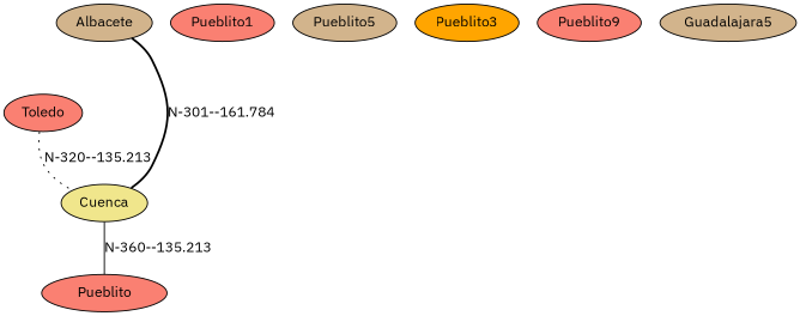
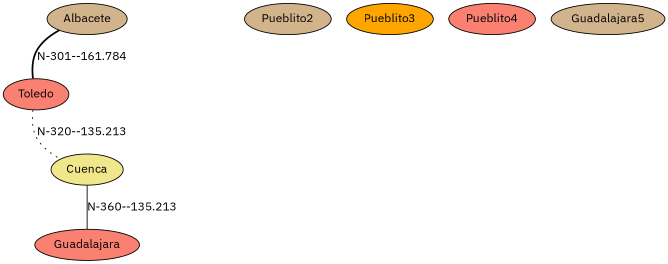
  strict graph {
    fontname="IBM Plex Sans"
    node [fillcolor=salmon fontname="IBM Plex Sans" style=filled]
    edge [fontname="IBM Plex Sans"]
    n1 [label=Toledo]
    n2 [fillcolor=khaki label=Cuenca]
-   n3 [label=Pueblito]
+   n3 [label=Guadalajara]
    n4 [fillcolor=tan label=Albacete]
-   n5 [label=Pueblito1]
-   n6 [fillcolor=tan label=Pueblito5]
+   n6 [fillcolor=tan label=Pueblito2]
    n7 [fillcolor=orange label=Pueblito3]
-   n8 [label=Pueblito9]
+   n8 [label=Pueblito4]
    n9 [fillcolor=tan label=Guadalajara5]
    n1 -- n2 [label="N-320--135.213" style=dotted]
    n2 -- n3 [label="N-360--135.213" style=solid]
-   n4 -- n2 [label="N-301--161.784" style=bold]
+   n4 -- n1 [label="N-301--161.784" style=bold]
  }
